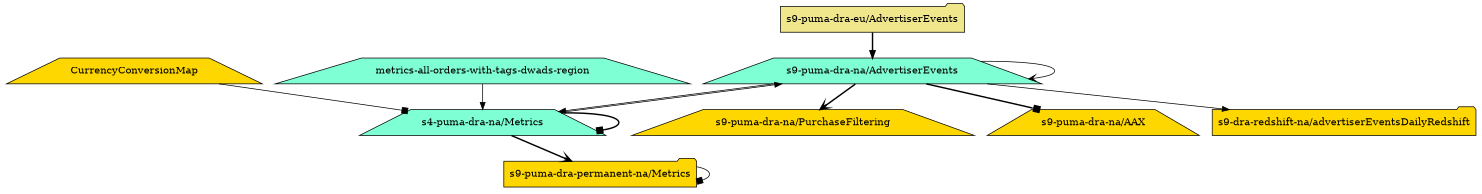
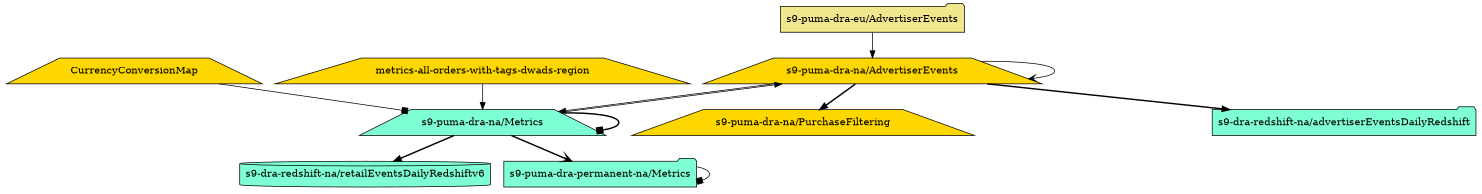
  digraph {
    node [fillcolor=gold shape=trapezium style=filled]
    edge [arrowhead=normal style=solid]
-   "s9-puma-dra-na/AdvertiserEvents" [fillcolor=aquamarine]
+   "s9-puma-dra-na/AdvertiserEvents"
    "s9-puma-dra-na/PurchaseFiltering"
-   "s9-puma-dra-na/Metrics" [fillcolor=aquamarine label="s4-puma-dra-na/Metrics"]
-   "s9-puma-dra-na/AAX"
-   "s9-dra-redshift-na/advertiserEventsDailyRedshift" [shape=folder]
-   "s9-puma-dra-permanent-na/Metrics" [shape=folder]
+   "s9-puma-dra-na/Metrics" [fillcolor=aquamarine]
+   "s9-dra-redshift-na/advertiserEventsDailyRedshift" [fillcolor=aquamarine shape=folder]
+   "s9-dra-redshift-na/retailEventsDailyRedshiftv6" [fillcolor=aquamarine shape=cylinder]
+   "s9-puma-dra-permanent-na/Metrics" [fillcolor=aquamarine shape=folder]
    CurrencyConversionMap
-   "metrics-all-orders-with-tags-dwads-region" [fillcolor=aquamarine]
+   "metrics-all-orders-with-tags-dwads-region"
    "s9-puma-dra-eu/AdvertiserEvents" [fillcolor=khaki shape=folder]
    "s9-puma-dra-na/AdvertiserEvents" -> "s9-puma-dra-na/AdvertiserEvents" [arrowhead=vee]
-   "s9-puma-dra-na/AdvertiserEvents" -> "s9-puma-dra-na/PurchaseFiltering" [arrowhead=vee style=bold]
+   "s9-puma-dra-na/AdvertiserEvents" -> "s9-puma-dra-na/PurchaseFiltering" [style=bold]
    "s9-puma-dra-na/AdvertiserEvents" -> "s9-puma-dra-na/Metrics"
-   "s9-puma-dra-na/AdvertiserEvents" -> "s9-puma-dra-na/AAX" [arrowhead=box style=bold]
-   "s9-puma-dra-na/AdvertiserEvents" -> "s9-dra-redshift-na/advertiserEventsDailyRedshift"
+   "s9-puma-dra-na/AdvertiserEvents" -> "s9-dra-redshift-na/advertiserEventsDailyRedshift" [style=bold]
    "s9-puma-dra-na/Metrics" -> "s9-puma-dra-na/AdvertiserEvents"
    "s9-puma-dra-na/Metrics" -> "s9-puma-dra-na/Metrics" [arrowhead=box style=bold]
+   "s9-puma-dra-na/Metrics" -> "s9-dra-redshift-na/retailEventsDailyRedshiftv6" [style=bold]
    "s9-puma-dra-na/Metrics" -> "s9-puma-dra-permanent-na/Metrics" [arrowhead=vee style=bold]
    "s9-puma-dra-permanent-na/Metrics" -> "s9-puma-dra-permanent-na/Metrics" [arrowhead=box]
    CurrencyConversionMap -> "s9-puma-dra-na/Metrics" [arrowhead=box]
    "metrics-all-orders-with-tags-dwads-region" -> "s9-puma-dra-na/Metrics"
-   "s9-puma-dra-eu/AdvertiserEvents" -> "s9-puma-dra-na/AdvertiserEvents" [style=bold]
+   "s9-puma-dra-eu/AdvertiserEvents" -> "s9-puma-dra-na/AdvertiserEvents"
  }
